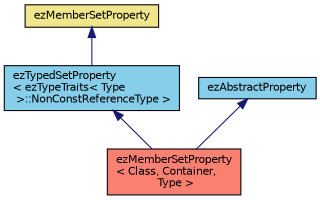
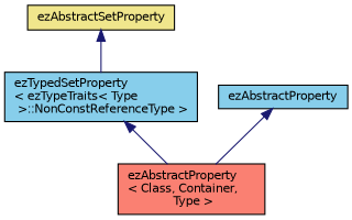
  digraph {
    node [color=black fillcolor=skyblue fontname=Helvetica fontsize=10 shape=record style=filled]
    edge [color=midnightblue dir=back fontname=Helvetica fontsize=10 labelfontname=Helvetica labelfontsize=10 style=solid]
-   n1 [fillcolor=salmon fontcolor=black height=0.2 label="ezMemberSetProperty\l\< Class, Container,\l Type \>" width=0.4]
+   n1 [fillcolor=salmon fontcolor=black height=0.2 label="ezAbstractProperty\l\< Class, Container,\l Type \>" width=0.4]
    n2 [height=0.2 label="ezTypedSetProperty\l\< ezTypeTraits\< Type\l \>::NonConstReferenceType \>" width=0.4]
-   n3 [fillcolor=khaki height=0.2 label=ezMemberSetProperty width=0.4]
+   n3 [fillcolor=khaki height=0.2 label=ezAbstractSetProperty width=0.4]
    n4 [height=0.2 label=ezAbstractProperty width=0.4]
    n2 -> n1
    n3 -> n2
    n4 -> n1
  }
